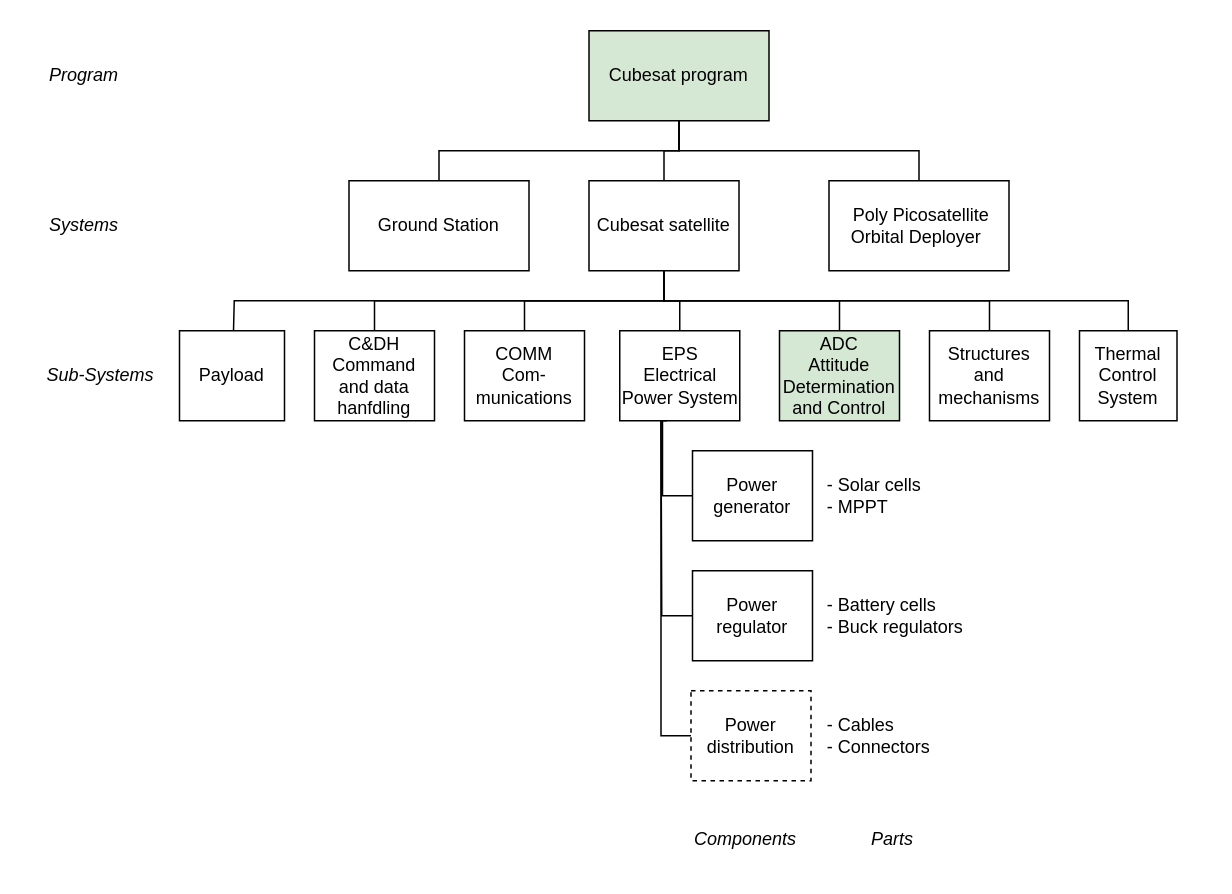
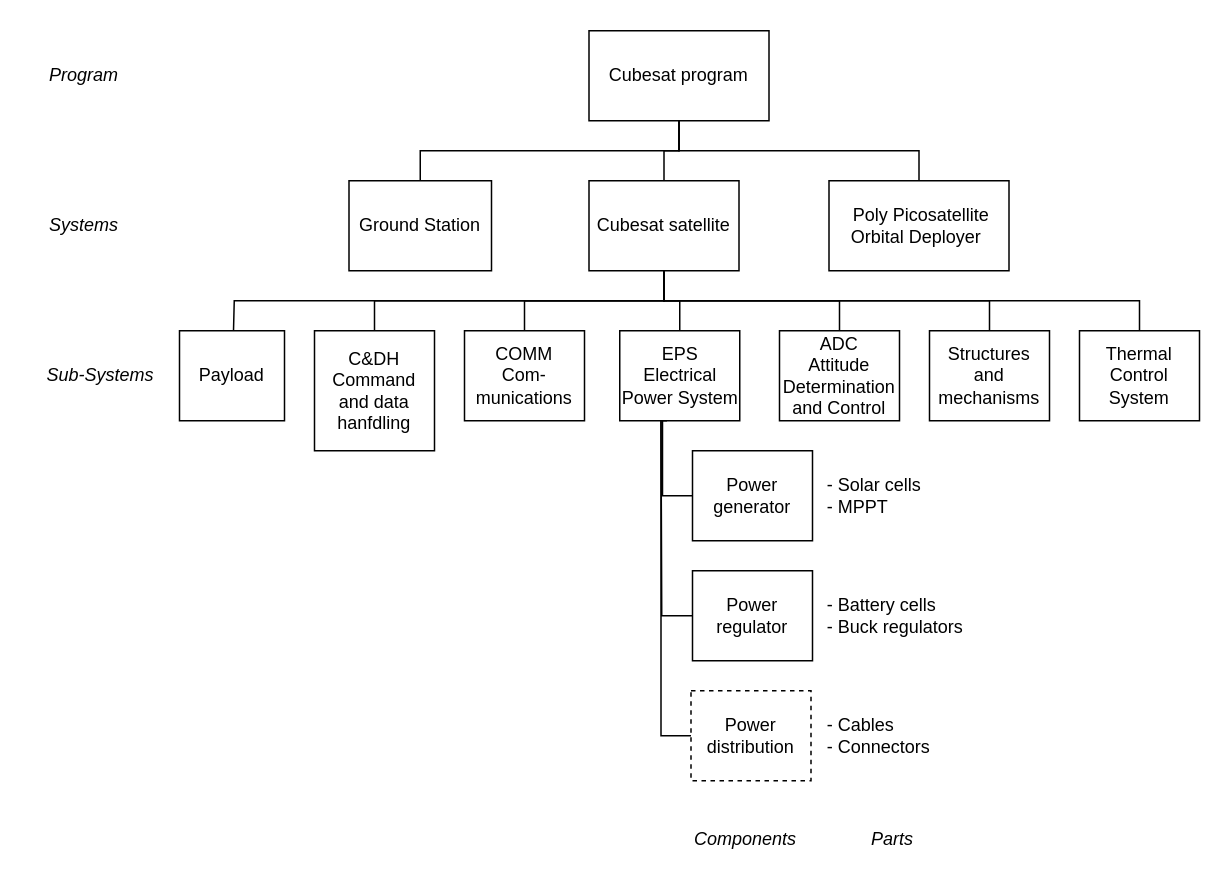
  <mxCell id="0" />
  <mxCell id="1" parent="0" />
  <mxCell id="2" style="edgeStyle=orthogonalEdgeStyle;rounded=0;orthogonalLoop=1;jettySize=auto;html=1;exitX=0.5;exitY=1;exitDx=0;exitDy=0;endArrow=none;endFill=0;" edge="1" parent="1" source="5" target="10"><mxGeometry relative="1" as="geometry" /></mxCell>
  <mxCell id="3" style="edgeStyle=orthogonalEdgeStyle;rounded=0;orthogonalLoop=1;jettySize=auto;html=1;exitX=0.5;exitY=1;exitDx=0;exitDy=0;entryX=0.5;entryY=0;entryDx=0;entryDy=0;endArrow=none;endFill=0;" edge="1" parent="1" source="5" target="9"><mxGeometry relative="1" as="geometry" /></mxCell>
  <mxCell id="4" style="edgeStyle=orthogonalEdgeStyle;rounded=0;orthogonalLoop=1;jettySize=auto;html=1;exitX=0.5;exitY=1;exitDx=0;exitDy=0;entryX=0.5;entryY=0;entryDx=0;entryDy=0;endArrow=none;endFill=0;" edge="1" parent="1" source="5" target="6"><mxGeometry relative="1" as="geometry" /></mxCell>
- <mxCell id="5" value="Cubesat program" style="rounded=0;whiteSpace=wrap;html=1;fillColor=#d5e8d4;" vertex="1" parent="1"><mxGeometry x="392" y="20" width="120" height="60" as="geometry" /></mxCell>
- <mxCell id="6" value="Ground Station" style="rounded=0;whiteSpace=wrap;html=1;" vertex="1" parent="1"><mxGeometry x="232" y="120" width="120" height="60" as="geometry" /></mxCell>
+ <mxCell id="5" value="Cubesat program" style="rounded=0;whiteSpace=wrap;html=1;" vertex="1" parent="1"><mxGeometry x="392" y="20" width="120" height="60" as="geometry" /></mxCell>
+ <mxCell id="6" value="Ground Station" style="rounded=0;whiteSpace=wrap;html=1;" vertex="1" parent="1"><mxGeometry x="232" y="120" width="95" height="60" as="geometry" /></mxCell>
  <mxCell id="7" style="edgeStyle=orthogonalEdgeStyle;rounded=0;orthogonalLoop=1;jettySize=auto;html=1;exitX=0.5;exitY=1;exitDx=0;exitDy=0;entryX=0.5;entryY=0;entryDx=0;entryDy=0;endArrow=none;endFill=0;" edge="1" parent="1" source="9" target="16"><mxGeometry relative="1" as="geometry" /></mxCell>
  <mxCell id="8" style="edgeStyle=orthogonalEdgeStyle;rounded=0;orthogonalLoop=1;jettySize=auto;html=1;exitX=0.5;exitY=1;exitDx=0;exitDy=0;entryX=0.5;entryY=0;entryDx=0;entryDy=0;endArrow=none;endFill=0;" edge="1" parent="1" source="9" target="19"><mxGeometry relative="1" as="geometry" /></mxCell>
  <mxCell id="9" value="Cubesat satellite" style="rounded=0;whiteSpace=wrap;html=1;" vertex="1" parent="1"><mxGeometry x="392" y="120" width="100" height="60" as="geometry" /></mxCell>
  <mxCell id="10" value="&amp;nbsp;Poly Picosatellite Orbital Deployer&amp;nbsp;" style="rounded=0;whiteSpace=wrap;html=1;" vertex="1" parent="1"><mxGeometry x="552" y="120" width="120" height="60" as="geometry" /></mxCell>
  <mxCell id="11" style="edgeStyle=orthogonalEdgeStyle;rounded=0;orthogonalLoop=1;jettySize=auto;html=1;exitX=0.5;exitY=0;exitDx=0;exitDy=0;entryX=0.5;entryY=1;entryDx=0;entryDy=0;endArrow=none;endFill=0;" edge="1" parent="1" source="12" target="9"><mxGeometry relative="1" as="geometry" /></mxCell>
  <mxCell id="12" value="COMM&lt;br&gt;Com-munications" style="rounded=0;whiteSpace=wrap;html=1;" vertex="1" parent="1"><mxGeometry x="309" y="220" width="80" height="60" as="geometry" /></mxCell>
  <mxCell id="13" value="Payload" style="rounded=0;whiteSpace=wrap;html=1;" vertex="1" parent="1"><mxGeometry x="119" y="220" width="70" height="60" as="geometry" /></mxCell>
  <mxCell id="14" style="edgeStyle=orthogonalEdgeStyle;rounded=0;orthogonalLoop=1;jettySize=auto;html=1;exitX=0.5;exitY=0;exitDx=0;exitDy=0;endArrow=none;endFill=0;" edge="1" parent="1" source="15" target="9"><mxGeometry relative="1" as="geometry" /></mxCell>
- <mxCell id="15" value="C&amp;amp;DH&lt;br&gt;Command and data hanfdling" style="rounded=0;whiteSpace=wrap;html=1;" vertex="1" parent="1"><mxGeometry x="209" y="220" width="80" height="60" as="geometry" /></mxCell>
+ <mxCell id="15" value="C&amp;amp;DH&lt;br&gt;Command and data hanfdling" style="rounded=0;whiteSpace=wrap;html=1;" vertex="1" parent="1"><mxGeometry x="209" y="220" width="80" height="80" as="geometry" /></mxCell>
  <mxCell id="16" value="EPS&lt;br&gt;Electrical Power System" style="rounded=0;whiteSpace=wrap;html=1;" vertex="1" parent="1"><mxGeometry x="412.5" y="220" width="80" height="60" as="geometry" /></mxCell>
  <mxCell id="17" style="edgeStyle=orthogonalEdgeStyle;rounded=0;orthogonalLoop=1;jettySize=auto;html=1;exitX=0.5;exitY=0;exitDx=0;exitDy=0;endArrow=none;endFill=0;entryX=0.5;entryY=1;entryDx=0;entryDy=0;" edge="1" parent="1" source="18" target="9"><mxGeometry relative="1" as="geometry"><mxPoint x="445" y="180" as="targetPoint" /></mxGeometry></mxCell>
- <mxCell id="18" value="Thermal Control System" style="rounded=0;whiteSpace=wrap;html=1;" vertex="1" parent="1"><mxGeometry x="719" y="220" width="65" height="60" as="geometry" /></mxCell>
- <mxCell id="19" value="ADC &lt;br&gt;Attitude &lt;br&gt;&#09;&#09;&#09;Determination and Control" style="rounded=0;whiteSpace=wrap;html=1;fillColor=#d5e8d4;" vertex="1" parent="1"><mxGeometry x="519" y="220" width="80" height="60" as="geometry" /></mxCell>
+ <mxCell id="18" value="Thermal Control System" style="rounded=0;whiteSpace=wrap;html=1;" vertex="1" parent="1"><mxGeometry x="719" y="220" width="80" height="60" as="geometry" /></mxCell>
+ <mxCell id="19" value="ADC &lt;br&gt;Attitude &lt;br&gt;&#09;&#09;&#09;Determination and Control" style="rounded=0;whiteSpace=wrap;html=1;" vertex="1" parent="1"><mxGeometry x="519" y="220" width="80" height="60" as="geometry" /></mxCell>
  <mxCell id="20" style="edgeStyle=orthogonalEdgeStyle;rounded=0;orthogonalLoop=1;jettySize=auto;html=1;exitX=0.5;exitY=0;exitDx=0;exitDy=0;entryX=0.5;entryY=1;entryDx=0;entryDy=0;endArrow=none;endFill=0;" edge="1" parent="1" source="21" target="9"><mxGeometry relative="1" as="geometry" /></mxCell>
  <mxCell id="21" value="Structures and mechanisms" style="rounded=0;whiteSpace=wrap;html=1;" vertex="1" parent="1"><mxGeometry x="619" y="220" width="80" height="60" as="geometry" /></mxCell>
  <mxCell id="22" style="edgeStyle=orthogonalEdgeStyle;rounded=0;orthogonalLoop=1;jettySize=auto;html=1;exitX=0.5;exitY=1;exitDx=0;exitDy=0;entryX=0.5;entryY=0;entryDx=0;entryDy=0;endArrow=none;endFill=0;" edge="1" parent="1" source="9"><mxGeometry relative="1" as="geometry"><mxPoint x="315" y="180" as="sourcePoint" /><mxPoint x="155" y="220" as="targetPoint" /></mxGeometry></mxCell>
  <mxCell id="23" value="Systems" style="text;html=1;align=center;verticalAlign=middle;resizable=0;points=[];autosize=1;strokeColor=none;fillColor=none;fontStyle=2" vertex="1" parent="1"><mxGeometry x="20" y="135" width="70" height="30" as="geometry" /></mxCell>
  <mxCell id="24" value="Program" style="text;html=1;align=center;verticalAlign=middle;resizable=0;points=[];autosize=1;strokeColor=none;fillColor=none;fontStyle=2" vertex="1" parent="1"><mxGeometry x="20" y="35" width="70" height="30" as="geometry" /></mxCell>
  <mxCell id="25" value="Sub-Systems" style="text;html=1;align=center;verticalAlign=middle;resizable=0;points=[];autosize=1;strokeColor=none;fillColor=none;fontStyle=2" vertex="1" parent="1"><mxGeometry x="21" y="235" width="90" height="30" as="geometry" /></mxCell>
  <mxCell id="26" value="Power generator" style="rounded=0;whiteSpace=wrap;html=1;" vertex="1" parent="1"><mxGeometry x="461" y="300" width="80" height="60" as="geometry" /></mxCell>
  <mxCell id="27" style="edgeStyle=orthogonalEdgeStyle;rounded=0;orthogonalLoop=1;jettySize=auto;html=1;exitX=0;exitY=0.5;exitDx=0;exitDy=0;endArrow=none;endFill=0;" edge="1" parent="1" source="28"><mxGeometry relative="1" as="geometry"><mxPoint x="440" y="280" as="targetPoint" /></mxGeometry></mxCell>
  <mxCell id="28" value="Power regulator" style="rounded=0;whiteSpace=wrap;html=1;" vertex="1" parent="1"><mxGeometry x="461" y="380" width="80" height="60" as="geometry" /></mxCell>
  <mxCell id="29" style="edgeStyle=orthogonalEdgeStyle;rounded=0;orthogonalLoop=1;jettySize=auto;html=1;exitX=0;exitY=0.5;exitDx=0;exitDy=0;endArrow=none;endFill=0;" edge="1" parent="1" source="30"><mxGeometry relative="1" as="geometry"><mxPoint x="440" y="280" as="targetPoint" /></mxGeometry></mxCell>
  <mxCell id="30" value="Power distribution" style="rounded=0;whiteSpace=wrap;html=1;dashed=1;" vertex="1" parent="1"><mxGeometry x="460" y="460" width="80" height="60" as="geometry" /></mxCell>
  <mxCell id="31" value="Components" style="text;html=1;align=center;verticalAlign=middle;resizable=0;points=[];autosize=1;strokeColor=none;fillColor=none;fontStyle=2" vertex="1" parent="1"><mxGeometry x="451" y="544" width="90" height="30" as="geometry" /></mxCell>
  <mxCell id="32" value="Parts" style="text;html=1;align=center;verticalAlign=middle;resizable=0;points=[];autosize=1;strokeColor=none;fillColor=none;fontStyle=2" vertex="1" parent="1"><mxGeometry x="569" y="544" width="50" height="30" as="geometry" /></mxCell>
  <mxCell id="33" style="edgeStyle=orthogonalEdgeStyle;rounded=0;orthogonalLoop=1;jettySize=auto;html=1;exitX=0;exitY=0.5;exitDx=0;exitDy=0;entryX=0.394;entryY=0.993;entryDx=0;entryDy=0;entryPerimeter=0;endArrow=none;endFill=0;" edge="1" parent="1" source="26" target="16"><mxGeometry relative="1" as="geometry" /></mxCell>
  <mxCell id="34" value="- Solar cells&lt;br&gt;- MPPT" style="text;html=1;align=left;verticalAlign=middle;whiteSpace=wrap;rounded=0;" vertex="1" parent="1"><mxGeometry x="549" y="315" width="98" height="30" as="geometry" /></mxCell>
  <mxCell id="35" value="- Battery cells&lt;br&gt;-&amp;nbsp;Buck regulators" style="text;html=1;align=left;verticalAlign=middle;whiteSpace=wrap;rounded=0;" vertex="1" parent="1"><mxGeometry x="549" y="395" width="131" height="30" as="geometry" /></mxCell>
  <mxCell id="36" value="- Cables&lt;br&gt;- Connectors" style="text;html=1;align=left;verticalAlign=middle;whiteSpace=wrap;rounded=0;" vertex="1" parent="1"><mxGeometry x="549" y="475" width="98" height="30" as="geometry" /></mxCell>
